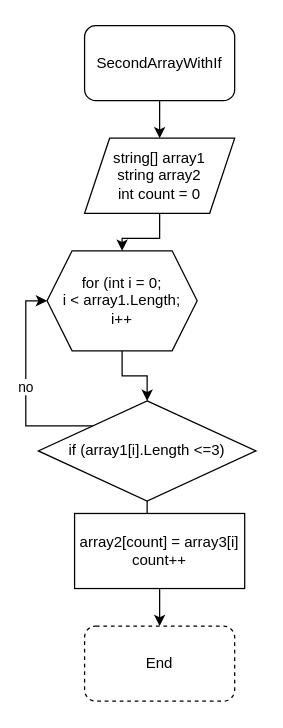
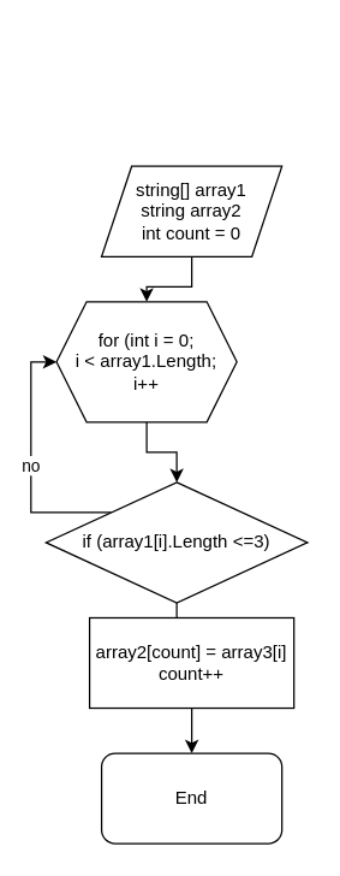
  <mxCell id="0" />
  <mxCell id="1" parent="0" />
- <mxCell id="2" value="" style="edgeStyle=orthogonalEdgeStyle;rounded=0;orthogonalLoop=1;jettySize=auto;html=1;" edge="1" parent="1" source="3" target="5"><mxGeometry relative="1" as="geometry" /></mxCell>
- <mxCell id="3" value="SecondArrayWithIf" style="rounded=1;whiteSpace=wrap;html=1;" vertex="1" parent="1"><mxGeometry x="67" y="20" width="120" height="60" as="geometry" /></mxCell>
  <mxCell id="4" value="" style="edgeStyle=orthogonalEdgeStyle;rounded=0;orthogonalLoop=1;jettySize=auto;html=1;" edge="1" parent="1" source="5" target="7"><mxGeometry relative="1" as="geometry" /></mxCell>
  <mxCell id="5" value="string[] array1&lt;br&gt;string array2&lt;br&gt;int count = 0" style="shape=parallelogram;perimeter=parallelogramPerimeter;whiteSpace=wrap;html=1;fixedSize=1;" vertex="1" parent="1"><mxGeometry x="67" y="110" width="120" height="60" as="geometry" /></mxCell>
  <mxCell id="6" value="" style="edgeStyle=orthogonalEdgeStyle;rounded=0;orthogonalLoop=1;jettySize=auto;html=1;" edge="1" parent="1" source="7" target="10"><mxGeometry relative="1" as="geometry" /></mxCell>
  <mxCell id="7" value="for (int i = 0;&lt;br&gt;i &amp;lt; array1.Length;&lt;br&gt;i++" style="shape=hexagon;perimeter=hexagonPerimeter2;whiteSpace=wrap;html=1;fixedSize=1;" vertex="1" parent="1"><mxGeometry x="37" y="200" width="120" height="80" as="geometry" /></mxCell>
  <mxCell id="8" value="no" style="edgeStyle=orthogonalEdgeStyle;rounded=0;orthogonalLoop=1;jettySize=auto;html=1;entryX=0;entryY=0.5;entryDx=0;entryDy=0;" edge="1" parent="1" source="10" target="7"><mxGeometry relative="1" as="geometry"><Array as="points"><mxPoint x="20" y="340" /><mxPoint x="20" y="240" /></Array></mxGeometry></mxCell>
  <mxCell id="9" value="yes" style="edgeStyle=orthogonalEdgeStyle;rounded=0;orthogonalLoop=1;jettySize=auto;html=1;" edge="1" parent="1" source="10" target="12"><mxGeometry relative="1" as="geometry" /></mxCell>
  <mxCell id="10" value="if (array1[i].Length &amp;lt;=3)" style="rhombus;whiteSpace=wrap;html=1;" vertex="1" parent="1"><mxGeometry x="30" y="320" width="174" height="80" as="geometry" /></mxCell>
  <mxCell id="11" value="" style="edgeStyle=orthogonalEdgeStyle;rounded=0;orthogonalLoop=1;jettySize=auto;html=1;" edge="1" parent="1" source="12" target="13"><mxGeometry relative="1" as="geometry" /></mxCell>
  <mxCell id="12" value="array2[count] = array3[i]&lt;br&gt;count++" style="rounded=0;whiteSpace=wrap;html=1;" vertex="1" parent="1"><mxGeometry x="59" y="410" width="136" height="60" as="geometry" /></mxCell>
- <mxCell id="13" value="End" style="rounded=1;whiteSpace=wrap;html=1;dashed=1;" vertex="1" parent="1"><mxGeometry x="67" y="500" width="120" height="60" as="geometry" /></mxCell>
+ <mxCell id="13" value="End" style="rounded=1;whiteSpace=wrap;html=1;" vertex="1" parent="1"><mxGeometry x="67" y="500" width="120" height="60" as="geometry" /></mxCell>
